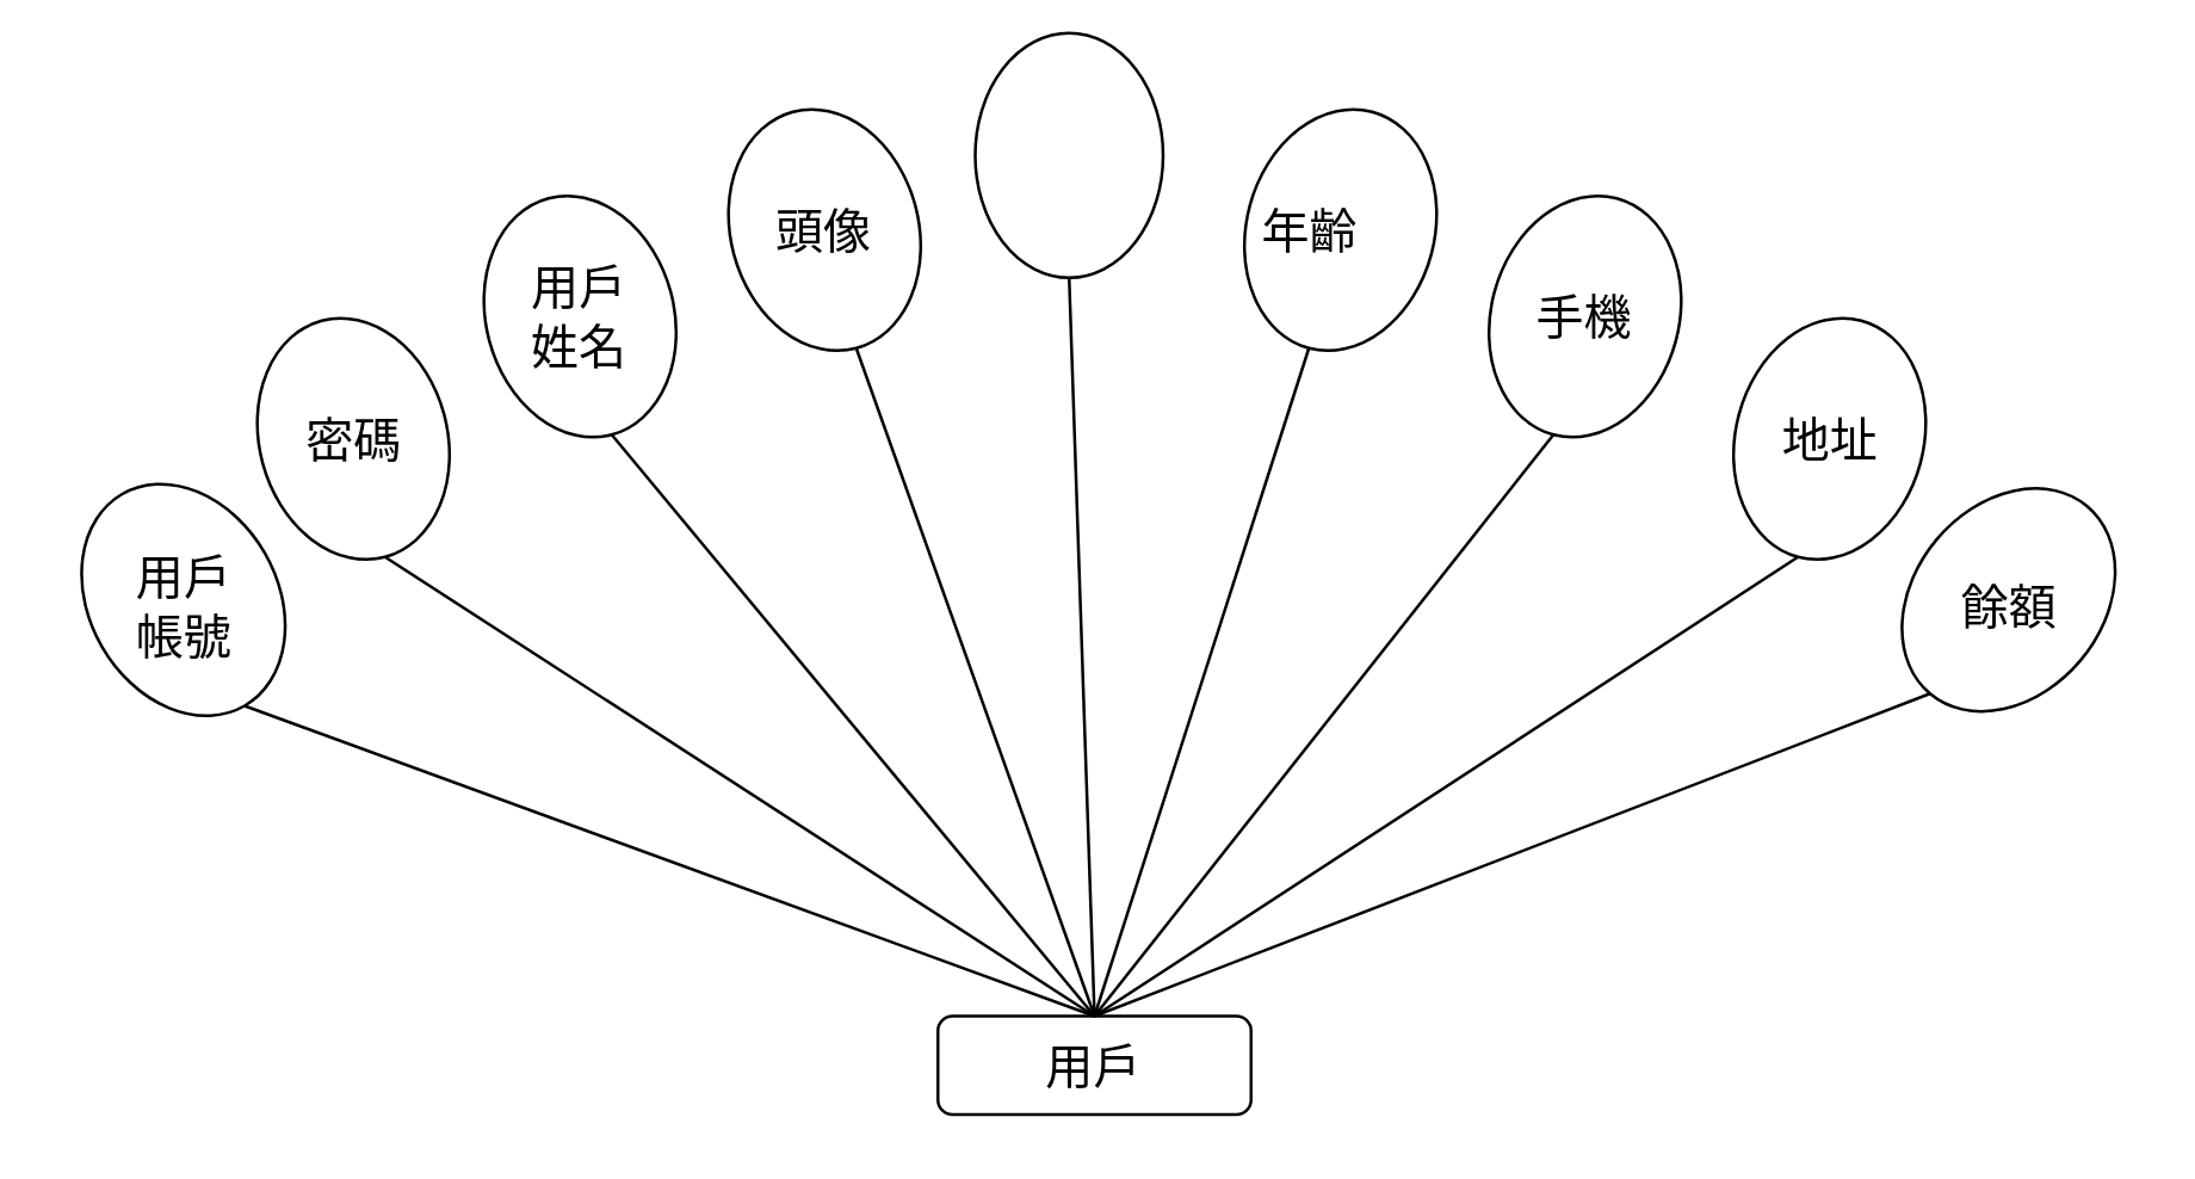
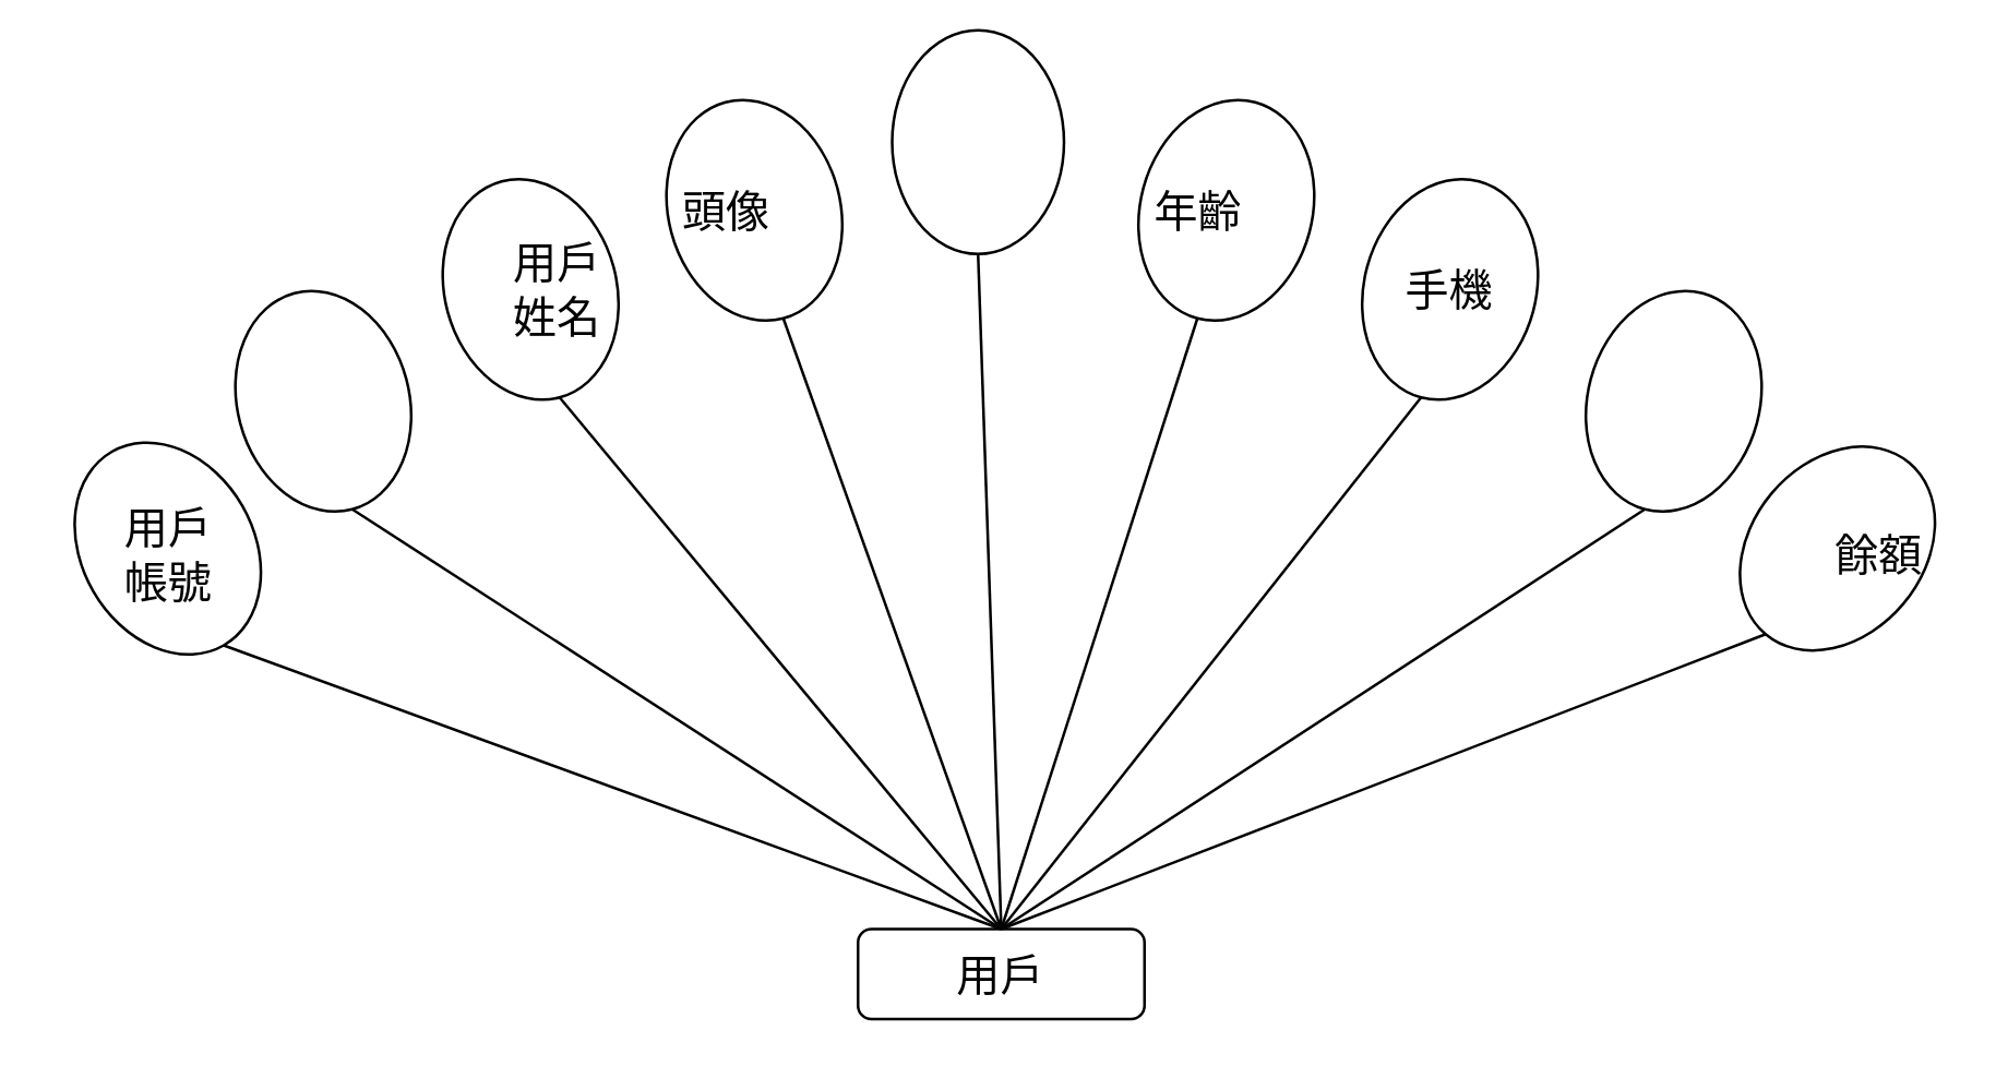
  <mxCell id="0" />
  <mxCell id="1" parent="0" />
  <mxCell id="2" value="用戶" style="rounded=1;whiteSpace=wrap;html=1;fontSize=16;" vertex="1" parent="1"><mxGeometry x="314" y="340" width="105" height="33" as="geometry" /></mxCell>
  <mxCell id="3" value="" style="ellipse;whiteSpace=wrap;html=1;fontSize=16;rotation=60;" vertex="1" parent="1"><mxGeometry x="20" y="169" width="82" height="63" as="geometry" /></mxCell>
  <mxCell id="4" value="" style="ellipse;whiteSpace=wrap;html=1;fontSize=16;rotation=75;" vertex="1" parent="1"><mxGeometry x="77" y="115" width="82" height="63" as="geometry" /></mxCell>
  <mxCell id="5" value="" style="ellipse;whiteSpace=wrap;html=1;fontSize=16;rotation=90;" vertex="1" parent="1"><mxGeometry x="317" y="20" width="82" height="63" as="geometry" /></mxCell>
  <mxCell id="6" value="" style="ellipse;whiteSpace=wrap;html=1;fontSize=16;rotation=75;" vertex="1" parent="1"><mxGeometry x="235" y="45" width="82" height="63" as="geometry" /></mxCell>
  <mxCell id="7" value="" style="ellipse;whiteSpace=wrap;html=1;fontSize=16;rotation=75;" vertex="1" parent="1"><mxGeometry x="153" y="74" width="82" height="63" as="geometry" /></mxCell>
  <mxCell id="8" value="" style="ellipse;whiteSpace=wrap;html=1;fontSize=16;rotation=105;" vertex="1" parent="1"><mxGeometry x="490" y="74" width="82" height="63" as="geometry" /></mxCell>
  <mxCell id="9" value="" style="ellipse;whiteSpace=wrap;html=1;fontSize=16;rotation=105;" vertex="1" parent="1"><mxGeometry x="408" y="45" width="82" height="63" as="geometry" /></mxCell>
  <mxCell id="10" value="" style="ellipse;whiteSpace=wrap;html=1;fontSize=16;rotation=105;" vertex="1" parent="1"><mxGeometry x="572" y="115" width="82" height="63" as="geometry" /></mxCell>
  <mxCell id="11" value="" style="ellipse;whiteSpace=wrap;html=1;fontSize=16;rotation=130;" vertex="1" parent="1"><mxGeometry x="632" y="169" width="82" height="63" as="geometry" /></mxCell>
  <mxCell id="12" value="用戶帳號" style="text;strokeColor=none;fillColor=none;html=1;align=center;verticalAlign=middle;whiteSpace=wrap;rounded=0;fontSize=16;" vertex="1" parent="1"><mxGeometry x="38.5" y="178" width="45" height="50" as="geometry" /></mxCell>
- <mxCell id="13" value="密碼" style="text;strokeColor=none;fillColor=none;html=1;align=center;verticalAlign=middle;whiteSpace=wrap;rounded=0;fontSize=16;" vertex="1" parent="1"><mxGeometry x="99.5" y="131.5" width="37" height="30" as="geometry" /></mxCell>
- <mxCell id="14" value="用戶&lt;br&gt;姓名" style="text;strokeColor=none;fillColor=none;html=1;align=center;verticalAlign=middle;whiteSpace=wrap;rounded=0;fontSize=16;" vertex="1" parent="1"><mxGeometry x="176" y="85.5" width="36" height="40" as="geometry" /></mxCell>
- <mxCell id="15" value="頭像" style="text;strokeColor=none;fillColor=none;html=1;align=center;verticalAlign=middle;whiteSpace=wrap;rounded=0;fontSize=16;" vertex="1" parent="1"><mxGeometry x="255" y="59" width="42" height="35" as="geometry" /></mxCell>
+ <mxCell id="14" value="用戶&lt;br&gt;姓名" style="text;strokeColor=none;fillColor=none;html=1;align=center;verticalAlign=middle;whiteSpace=wrap;rounded=0;fontSize=16;" vertex="1" parent="1"><mxGeometry x="186" y="85.5" width="36" height="40" as="geometry" /></mxCell>
+ <mxCell id="15" value="頭像" style="text;strokeColor=none;fillColor=none;html=1;align=center;verticalAlign=middle;whiteSpace=wrap;rounded=0;fontSize=16;" vertex="1" parent="1"><mxGeometry x="245" y="59" width="42" height="35" as="geometry" /></mxCell>
  <mxCell id="16" value="年齡" style="text;strokeColor=none;fillColor=none;html=1;align=center;verticalAlign=middle;whiteSpace=wrap;rounded=0;fontSize=16;" vertex="1" parent="1"><mxGeometry x="419" y="59" width="40" height="35" as="geometry" /></mxCell>
  <mxCell id="17" value="手機" style="text;strokeColor=none;fillColor=none;html=1;align=center;verticalAlign=middle;whiteSpace=wrap;rounded=0;fontSize=16;" vertex="1" parent="1"><mxGeometry x="508" y="85.5" width="46" height="40" as="geometry" /></mxCell>
- <mxCell id="18" value="地址" style="text;strokeColor=none;fillColor=none;html=1;align=center;verticalAlign=middle;whiteSpace=wrap;rounded=0;fontSize=16;" vertex="1" parent="1"><mxGeometry x="591.5" y="126.5" width="43" height="40" as="geometry" /></mxCell>
- <mxCell id="19" value="餘額" style="text;strokeColor=none;fillColor=none;html=1;align=center;verticalAlign=middle;whiteSpace=wrap;rounded=0;fontSize=16;" vertex="1" parent="1"><mxGeometry x="652.5" y="183.5" width="41" height="39" as="geometry" /></mxCell>
+ <mxCell id="19" value="餘額" style="text;strokeColor=none;fillColor=none;html=1;align=center;verticalAlign=middle;whiteSpace=wrap;rounded=0;fontSize=16;" vertex="1" parent="1"><mxGeometry x="667.5" y="183.5" width="41" height="39" as="geometry" /></mxCell>
  <mxCell id="20" value="" style="endArrow=none;html=1;rounded=0;fontSize=12;startSize=8;endSize=8;curved=1;entryX=1;entryY=0.5;entryDx=0;entryDy=0;exitX=0.5;exitY=0;exitDx=0;exitDy=0;" edge="1" parent="1" source="2" target="3"><mxGeometry width="50" height="50" relative="1" as="geometry"><mxPoint x="333" y="217" as="sourcePoint" /><mxPoint x="383" y="167" as="targetPoint" /></mxGeometry></mxCell>
  <mxCell id="21" value="" style="endArrow=none;html=1;rounded=0;fontSize=12;startSize=8;endSize=8;curved=1;exitX=1;exitY=0.5;exitDx=0;exitDy=0;entryX=0.5;entryY=0;entryDx=0;entryDy=0;" edge="1" parent="1" source="4" target="2"><mxGeometry width="50" height="50" relative="1" as="geometry"><mxPoint x="333" y="217" as="sourcePoint" /><mxPoint x="383" y="167" as="targetPoint" /></mxGeometry></mxCell>
  <mxCell id="22" value="" style="endArrow=none;html=1;rounded=0;fontSize=12;startSize=8;endSize=8;curved=1;exitX=1;exitY=0.5;exitDx=0;exitDy=0;entryX=0.5;entryY=0;entryDx=0;entryDy=0;" edge="1" parent="1" source="7" target="2"><mxGeometry width="50" height="50" relative="1" as="geometry"><mxPoint x="333" y="217" as="sourcePoint" /><mxPoint x="379" y="167" as="targetPoint" /></mxGeometry></mxCell>
  <mxCell id="23" value="" style="endArrow=none;html=1;rounded=0;fontSize=12;startSize=8;endSize=8;curved=1;exitX=1;exitY=0.5;exitDx=0;exitDy=0;entryX=0.5;entryY=0;entryDx=0;entryDy=0;" edge="1" parent="1" source="6" target="2"><mxGeometry width="50" height="50" relative="1" as="geometry"><mxPoint x="333" y="217" as="sourcePoint" /><mxPoint x="383" y="167" as="targetPoint" /></mxGeometry></mxCell>
  <mxCell id="24" value="" style="endArrow=none;html=1;rounded=0;fontSize=12;startSize=8;endSize=8;curved=1;entryX=1;entryY=0.5;entryDx=0;entryDy=0;exitX=0.5;exitY=0;exitDx=0;exitDy=0;" edge="1" parent="1" source="2" target="5"><mxGeometry width="50" height="50" relative="1" as="geometry"><mxPoint x="333" y="217" as="sourcePoint" /><mxPoint x="383" y="167" as="targetPoint" /></mxGeometry></mxCell>
  <mxCell id="25" value="" style="endArrow=none;html=1;rounded=0;fontSize=12;startSize=8;endSize=8;curved=1;entryX=1;entryY=0.5;entryDx=0;entryDy=0;exitX=0.5;exitY=0;exitDx=0;exitDy=0;" edge="1" parent="1" source="2" target="9"><mxGeometry width="50" height="50" relative="1" as="geometry"><mxPoint x="333" y="217" as="sourcePoint" /><mxPoint x="383" y="167" as="targetPoint" /></mxGeometry></mxCell>
  <mxCell id="26" value="" style="endArrow=none;html=1;rounded=0;fontSize=12;startSize=8;endSize=8;curved=1;entryX=1;entryY=0.5;entryDx=0;entryDy=0;exitX=0.5;exitY=0;exitDx=0;exitDy=0;" edge="1" parent="1" source="2" target="8"><mxGeometry width="50" height="50" relative="1" as="geometry"><mxPoint x="333" y="217" as="sourcePoint" /><mxPoint x="383" y="167" as="targetPoint" /></mxGeometry></mxCell>
  <mxCell id="27" value="" style="endArrow=none;html=1;rounded=0;fontSize=12;startSize=8;endSize=8;curved=1;entryX=1;entryY=0.5;entryDx=0;entryDy=0;exitX=0.5;exitY=0;exitDx=0;exitDy=0;" edge="1" parent="1" source="2" target="10"><mxGeometry width="50" height="50" relative="1" as="geometry"><mxPoint x="333" y="217" as="sourcePoint" /><mxPoint x="383" y="167" as="targetPoint" /></mxGeometry></mxCell>
  <mxCell id="28" value="" style="endArrow=none;html=1;rounded=0;fontSize=12;startSize=8;endSize=8;curved=1;entryX=1;entryY=0.5;entryDx=0;entryDy=0;exitX=0.5;exitY=0;exitDx=0;exitDy=0;" edge="1" parent="1" source="2" target="11"><mxGeometry width="50" height="50" relative="1" as="geometry"><mxPoint x="333" y="217" as="sourcePoint" /><mxPoint x="383" y="167" as="targetPoint" /></mxGeometry></mxCell>
